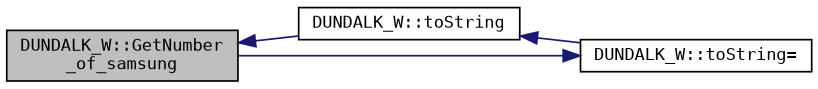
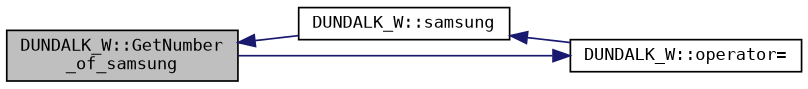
  digraph {
    fontname="DejaVu Sans Mono"
    rankdir=LR
    node [color=black fillcolor=white fontname="DejaVu Sans Mono" fontsize=10 shape=record style=filled]
    edge [color=midnightblue dir=back fontname="DejaVu Sans Mono" fontsize=10 labelfontname=Helvetica labelfontsize=10 style=solid]
    n1 [fillcolor=grey75 fontcolor=black height=0.2 label="DUNDALK_W::GetNumber\l_of_samsung" width=0.4]
-   n2 [height=0.2 label="DUNDALK_W::toString" width=0.4]
-   n3 [height=0.2 label="DUNDALK_W::toString=" width=0.4]
+   n2 [height=0.2 label="DUNDALK_W::samsung" width=0.4]
+   n3 [height=0.2 label="DUNDALK_W::operator=" width=0.4]
    n1 -> n2
    n2 -> n3
    n3 -> n1
  }
